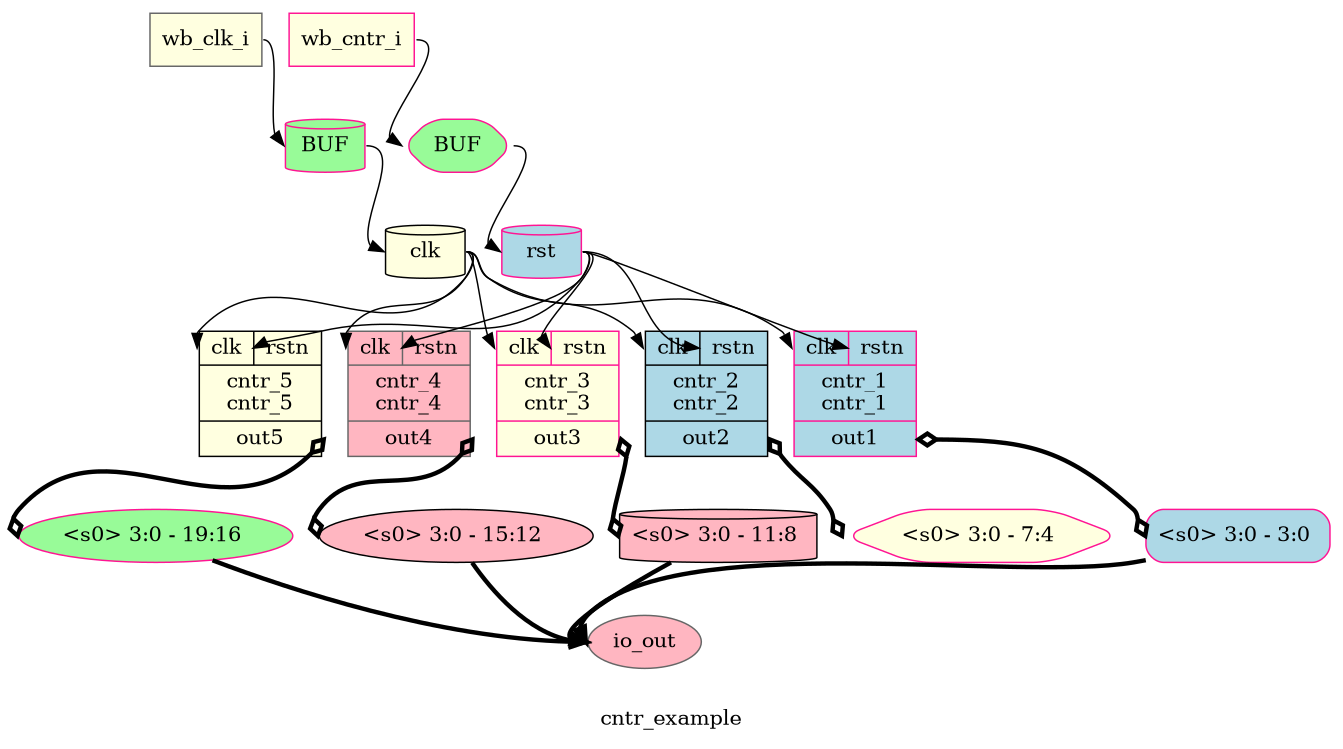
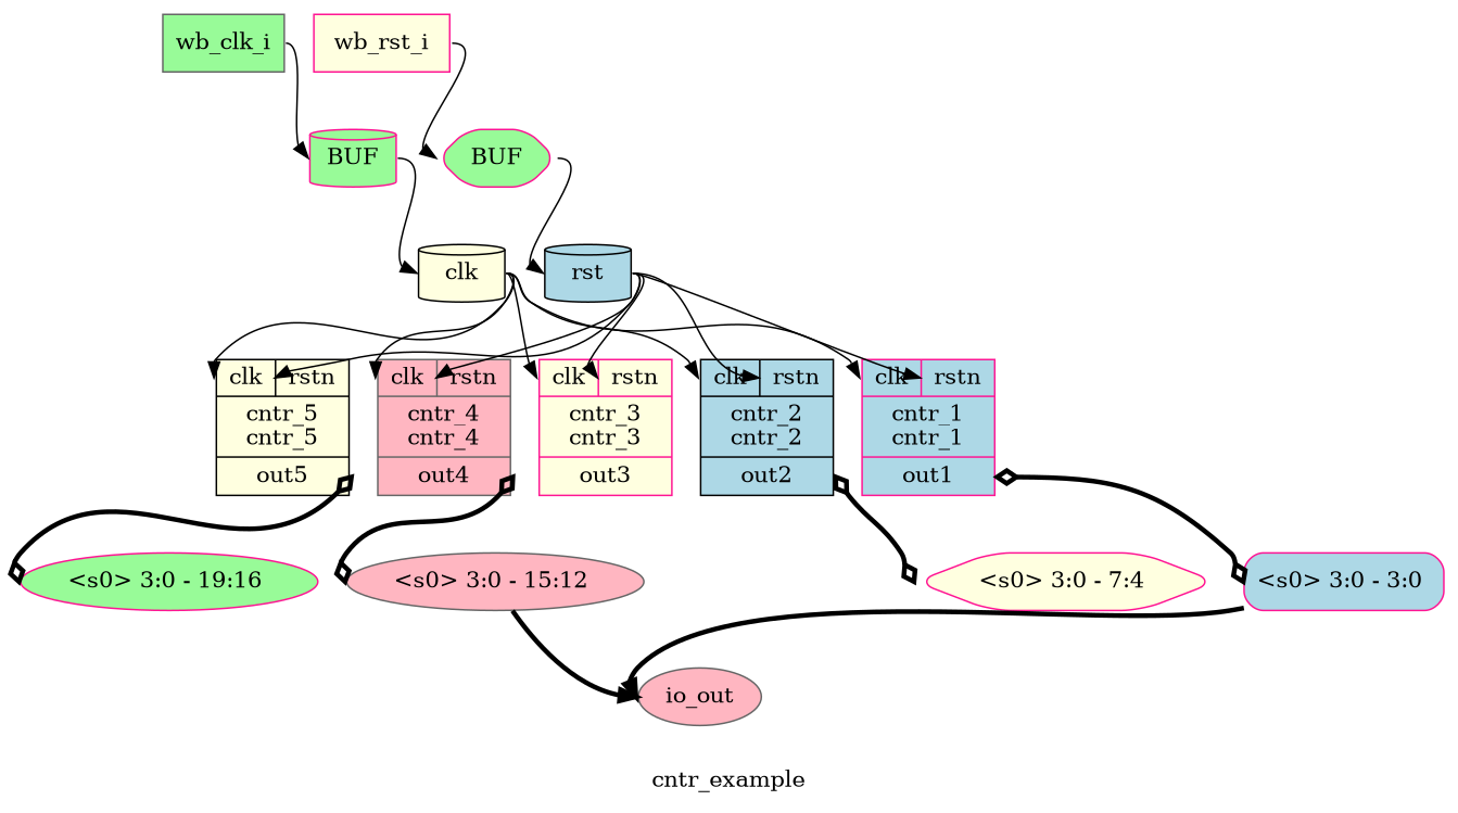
  digraph {
    label=cntr_example
    rankdir=TB
    remincross=true
    node [color=deeppink fillcolor=lightyellow shape=record style=filled]
    edge [color=black headport=w tailport=e]
-   n1 [fillcolor=lightblue fontcolor=black label=rst shape=cylinder]
+   n1 [color=black fillcolor=lightblue fontcolor=black label=rst shape=cylinder]
    n2 [color=black label="{{<p2> clk|<p6> rstn}|cntr_5\ncntr_5|{<p7> out5}}"]
    n3 [color=gray40 fillcolor=lightpink label="{{<p2> clk|<p6> rstn}|cntr_4\ncntr_4|{<p9> out4}}"]
    n4 [label="{{<p2> clk|<p6> rstn}|cntr_3\ncntr_3|{<p11> out3}}"]
    n5 [color=black fillcolor=lightblue label="{{<p2> clk|<p6> rstn}|cntr_2\ncntr_2|{<p13> out2}}"]
    n6 [fillcolor=lightblue label="{{<p2> clk|<p6> rstn}|cntr_1\ncntr_1|{<p15> out1}}"]
    n7 [fillcolor=palegreen label="<s0> 3:0 - 19:16 " shape=ellipse style="rounded,filled"]
-   n8 [color=black fillcolor=lightpink label="<s0> 3:0 - 15:12 " shape=ellipse style="rounded,filled"]
-   n9 [color=black fillcolor=lightpink label="<s0> 3:0 - 11:8 " shape=cylinder style="rounded,filled"]
+   n8 [color=gray40 fillcolor=lightpink label="<s0> 3:0 - 15:12 " shape=ellipse style="rounded,filled"]
    n10 [label="<s0> 3:0 - 7:4 " shape=hexagon style="rounded,filled"]
    n11 [fillcolor=lightblue label="<s0> 3:0 - 3:0 " shape=box style="rounded,filled"]
    n12 [color=black fontcolor=black label=clk shape=cylinder]
    n13 [color=gray40 fillcolor=lightpink fontcolor=black label=io_out shape=ellipse]
-   n14 [fontcolor=black label=wb_cntr_i shape=box]
+   n14 [fontcolor=black label=wb_rst_i shape=box]
    n15 [fillcolor=palegreen label=BUF shape=hexagon style="rounded,filled"]
-   n16 [color=gray40 fontcolor=black label=wb_clk_i shape=box]
+   n16 [color=gray40 fillcolor=palegreen fontcolor=black label=wb_clk_i shape=box]
    n17 [fillcolor=palegreen label=BUF shape=cylinder style="rounded,filled"]
    n1 -> n2 [headport="p6:w"]
    n1 -> n3 [headport="p6:w"]
    n1 -> n4 [headport="p6:w"]
    n1 -> n5 [headport="p6:w"]
    n1 -> n6 [headport="p6:w"]
    n2 -> n7 [arrowhead=odiamond arrowtail=odiamond dir=both style="setlinewidth(3)" tailport="p7:e"]
    n3 -> n8 [arrowhead=odiamond arrowtail=odiamond dir=both style="setlinewidth(3)" tailport="p9:e"]
-   n4 -> n9 [arrowhead=odiamond arrowtail=odiamond dir=both style="setlinewidth(3)" tailport="p11:e"]
    n5 -> n10 [arrowhead=odiamond arrowtail=odiamond dir=both style="setlinewidth(3)" tailport="p13:e"]
    n6 -> n11 [arrowhead=odiamond arrowtail=odiamond dir=both style="setlinewidth(3)" tailport="p15:e"]
-   n7 -> n13 [style="setlinewidth(3)" tailport="s0:e"]
    n8 -> n13 [style="setlinewidth(3)" tailport="s0:e"]
-   n9 -> n13 [style="setlinewidth(3)" tailport="s0:e"]
    n11 -> n13 [style="setlinewidth(3)" tailport="s0:e"]
    n12 -> n2 [headport="p2:w"]
    n12 -> n3 [headport="p2:w"]
    n12 -> n4 [headport="p2:w"]
    n12 -> n5 [headport="p2:w"]
    n12 -> n6 [headport="p2:w"]
    n14 -> n15 [headport="w:w"]
    n15 -> n1 [tailport="e:e"]
    n16 -> n17 [headport="w:w"]
    n17 -> n12 [tailport="e:e"]
  }
